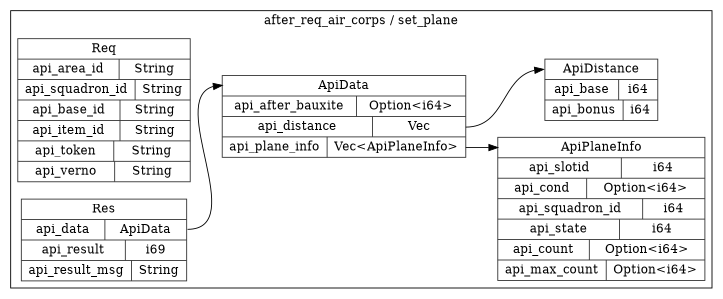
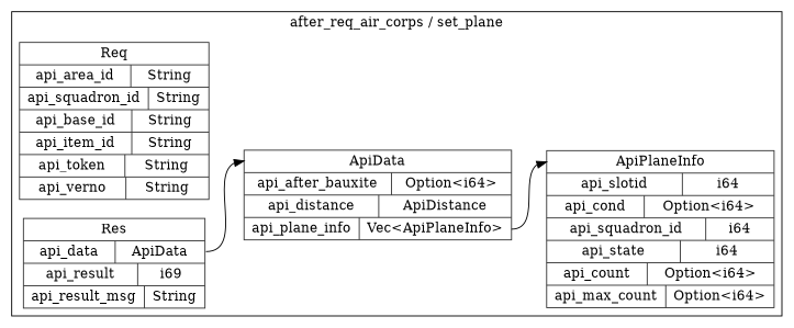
  digraph {
    rankdir=LR
    node [color=gray20 shape=record style=solid]
    n1 [label="<ApiPlaneInfo> ApiPlaneInfo  | { api_slotid | <api_slotid> i64 } | { api_cond | <api_cond> Option\<i64\> } | { api_squadron_id | <api_squadron_id> i64 } | { api_state | <api_state> i64 } | { api_count | <api_count> Option\<i64\> } | { api_max_count | <api_max_count> Option\<i64\> }"]
    n2 [label="<Req> Req  | { api_area_id | <api_area_id> String } | { api_squadron_id | <api_squadron_id> String } | { api_base_id | <api_base_id> String } | { api_item_id | <api_item_id> String } | { api_token | <api_token> String } | { api_verno | <api_verno> String }"]
-   n3 [label="<ApiDistance> ApiDistance  | { api_base | <api_base> i64 } | { api_bonus | <api_bonus> i64 }"]
    n4 [label="<Res> Res  | { api_data | <api_data> ApiData } | { api_result | <api_result> i69 } | { api_result_msg | <api_result_msg> String }"]
-   n5 [label="<ApiData> ApiData  | { api_after_bauxite | <api_after_bauxite> Option\<i64\> } | { api_distance | <api_distance> Vec } | { api_plane_info | <api_plane_info> Vec\<ApiPlaneInfo\> }"]
+   n5 [label="<ApiData> ApiData  | { api_after_bauxite | <api_after_bauxite> Option\<i64\> } | { api_distance | <api_distance> ApiDistance } | { api_plane_info | <api_plane_info> Vec\<ApiPlaneInfo\> }"]
    subgraph cluster_1 {
      label="after_req_air_corps / set_plane"
      n1
      n2
-     n3
      n4
      n5
    }
    n4 -> n5 [headport="ApiData:w" tailport="api_data:e"]
    n5 -> n1 [headport="ApiPlaneInfo:w" tailport="api_plane_info:e"]
-   n5 -> n3 [headport="ApiDistance:w" tailport="api_distance:e"]
  }
